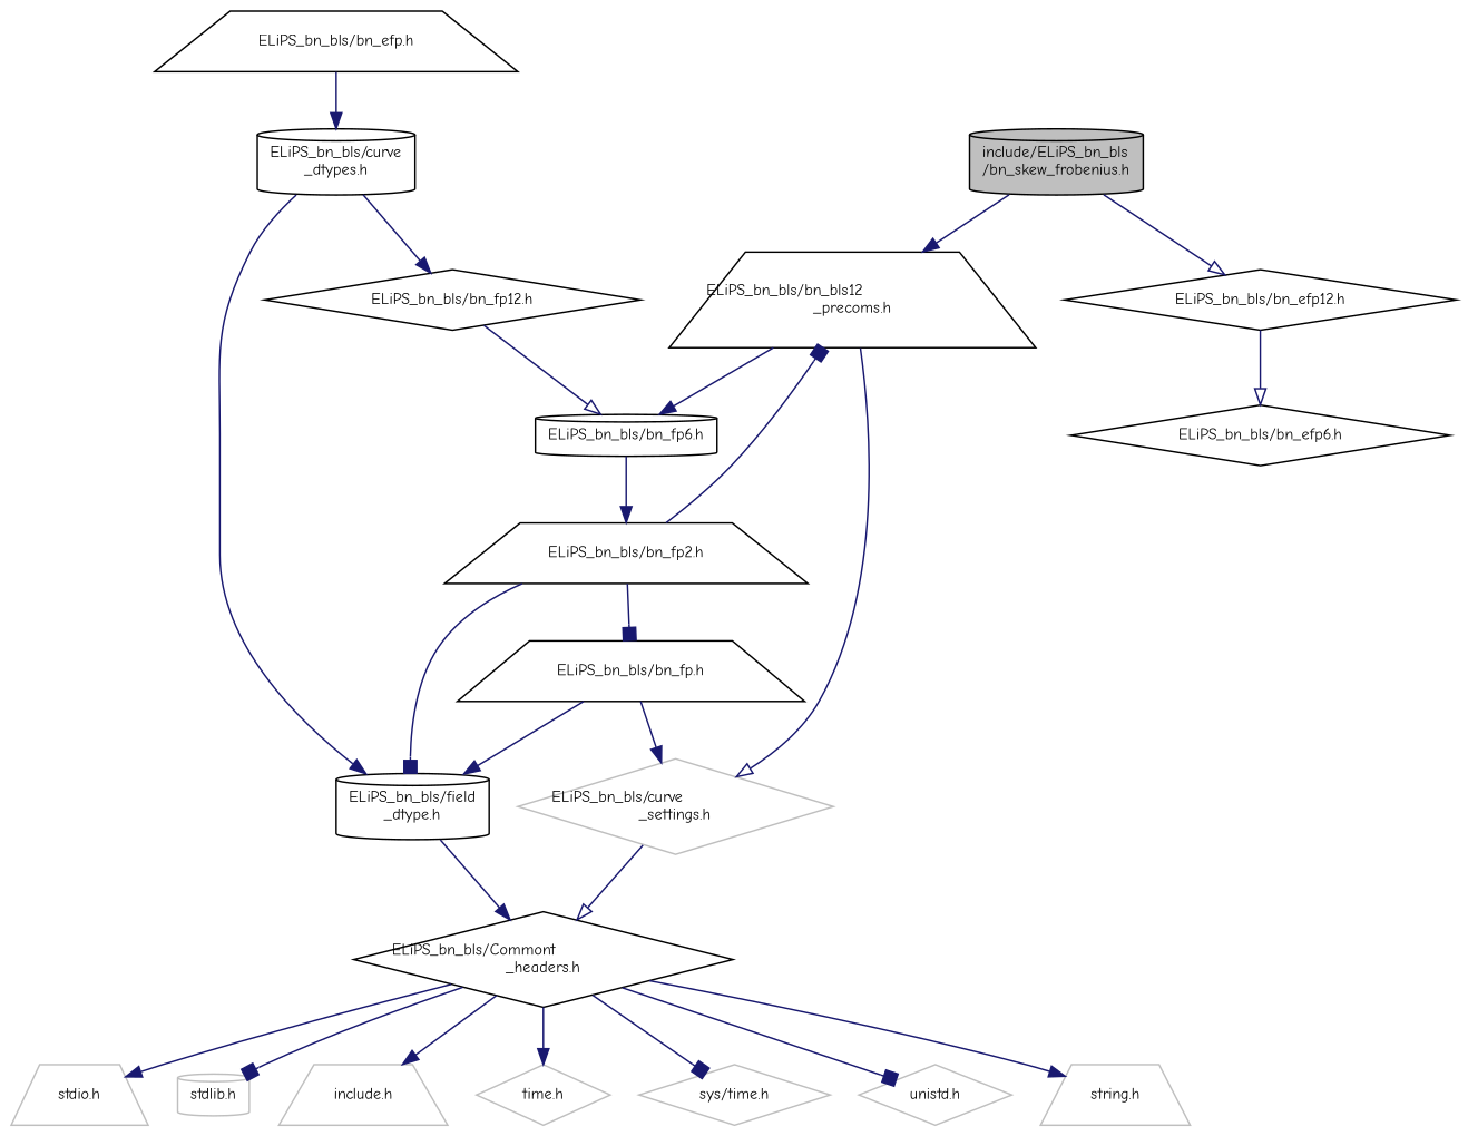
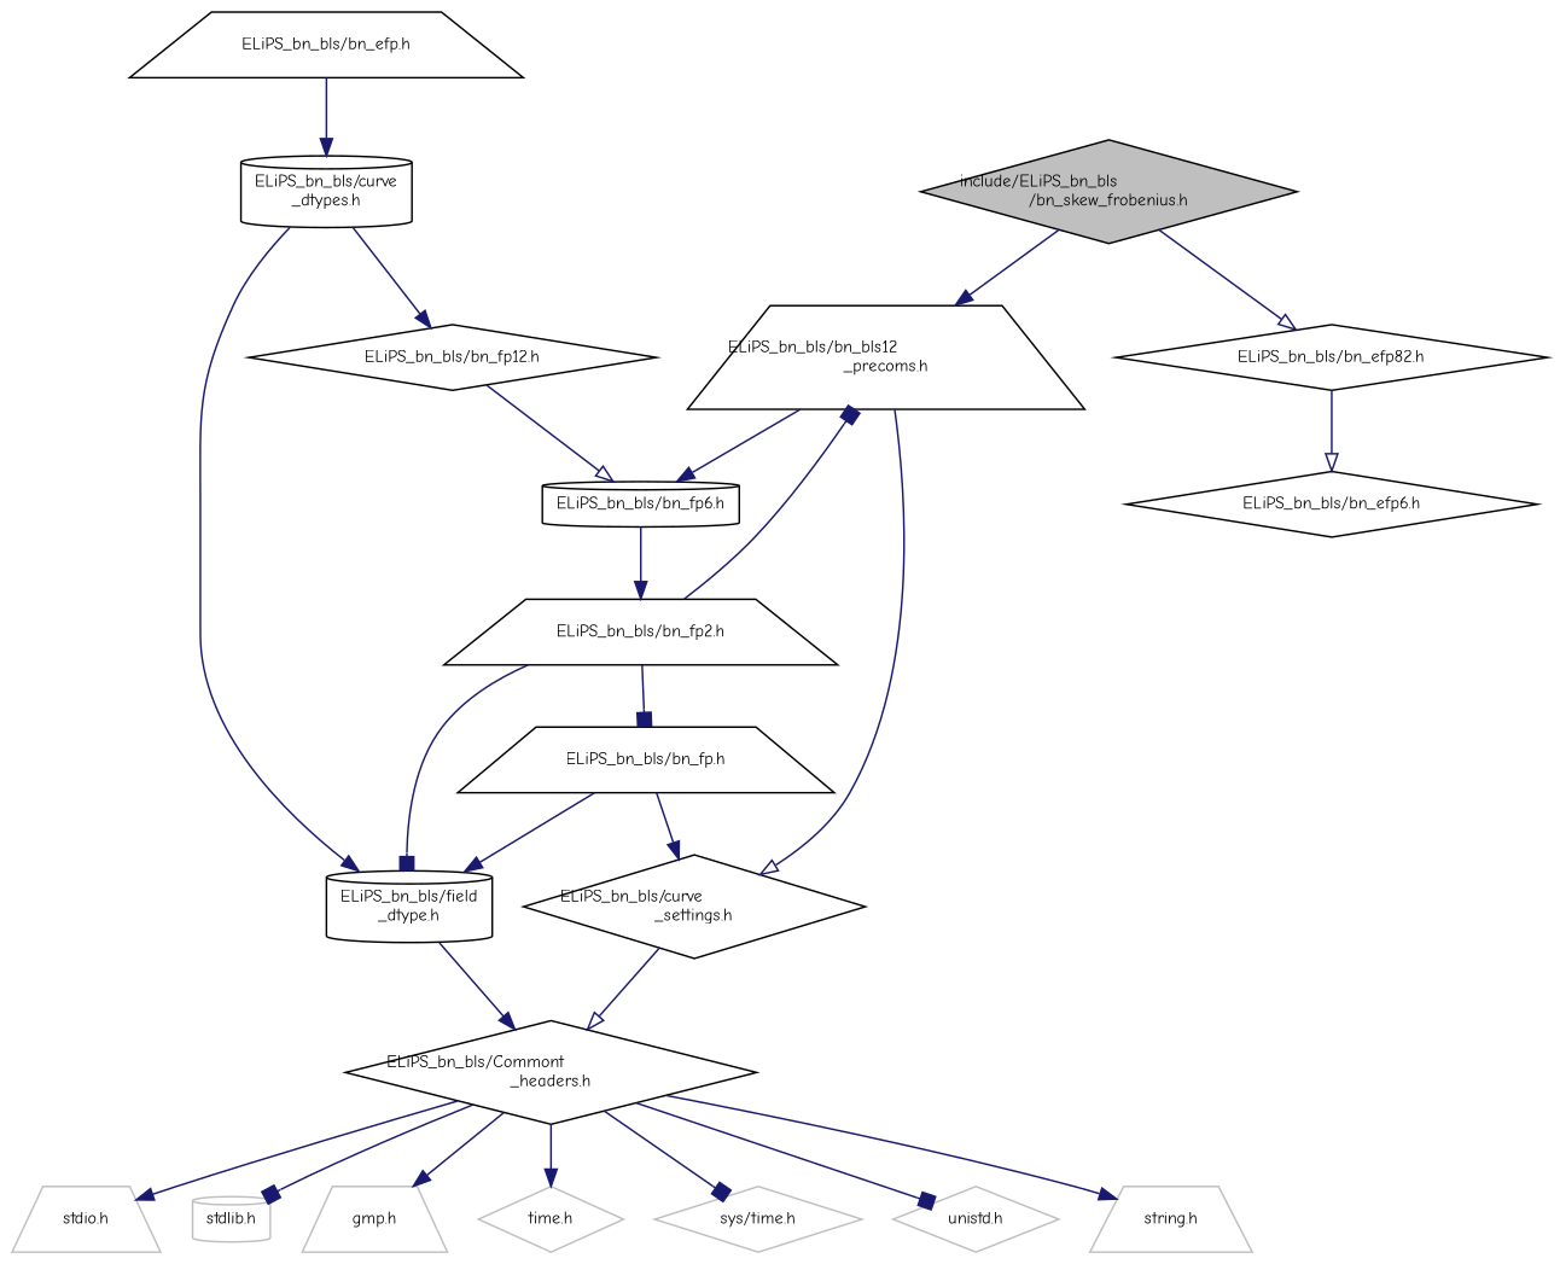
  digraph {
    fontname="Comic Neue"
    node [color=black fillcolor=white fontname="Comic Neue" fontsize=10 shape=diamond style=filled]
    edge [arrowhead=normal color=midnightblue fontname="Comic Neue" fontsize=10 labelfontname=Helvetica labelfontsize=10 style=solid]
-   n1 [fillcolor=grey75 fontcolor=black height=0.2 label="include/ELiPS_bn_bls\l/bn_skew_frobenius.h" shape=cylinder width=0.4]
+   n1 [fillcolor=grey75 fontcolor=black height=0.2 label="include/ELiPS_bn_bls\l/bn_skew_frobenius.h" width=0.4]
    n2 [height=0.2 label="ELiPS_bn_bls/bn_bls12\l_precoms.h" shape=trapezium width=0.4]
-   n3 [height=0.2 label="ELiPS_bn_bls/bn_efp12.h" width=0.4]
+   n3 [height=0.2 label="ELiPS_bn_bls/bn_efp82.h" width=0.4]
    n4 [height=0.2 label="ELiPS_bn_bls/bn_fp6.h" shape=cylinder width=0.4]
-   n5 [color=grey75 height=0.2 label="ELiPS_bn_bls/curve\l_settings.h" width=0.4]
+   n5 [height=0.2 label="ELiPS_bn_bls/curve\l_settings.h" width=0.4]
    n6 [height=0.2 label="ELiPS_bn_bls/bn_efp6.h" width=0.4]
    n7 [height=0.2 label="ELiPS_bn_bls/bn_fp2.h" shape=trapezium width=0.4]
    n8 [height=0.2 label="ELiPS_bn_bls/Commont\l_headers.h" width=0.4]
    n9 [height=0.2 label="ELiPS_bn_bls/bn_fp.h" shape=trapezium width=0.4]
    n10 [height=0.2 label="ELiPS_bn_bls/field\l_dtype.h" shape=cylinder width=0.4]
    n11 [color=grey75 height=0.2 label="stdio.h" shape=trapezium width=0.4]
    n12 [color=grey75 height=0.2 label="stdlib.h" shape=cylinder width=0.4]
-   n13 [color=grey75 height=0.2 label="include.h" shape=trapezium width=0.4]
+   n13 [color=grey75 height=0.2 label="gmp.h" shape=trapezium width=0.4]
    n14 [color=grey75 height=0.2 label="time.h" width=0.4]
    n15 [color=grey75 height=0.2 label="sys/time.h" width=0.4]
    n16 [color=grey75 height=0.2 label="unistd.h" width=0.4]
    n17 [color=grey75 height=0.2 label="string.h" shape=trapezium width=0.4]
    n18 [height=0.2 label="ELiPS_bn_bls/bn_efp.h" shape=trapezium width=0.4]
    n19 [height=0.2 label="ELiPS_bn_bls/curve\l_dtypes.h" shape=cylinder width=0.4]
    n20 [height=0.2 label="ELiPS_bn_bls/bn_fp12.h" width=0.4]
    n1 -> n2
    n1 -> n3 [arrowhead=onormal]
    n2 -> n4
    n2 -> n5 [arrowhead=onormal]
    n3 -> n6 [arrowhead=onormal]
    n4 -> n7
    n5 -> n8 [arrowhead=onormal]
    n7 -> n2 [arrowhead=box]
    n7 -> n9 [arrowhead=box]
    n7 -> n10 [arrowhead=box]
    n8 -> n11
    n8 -> n12 [arrowhead=box]
    n8 -> n13
    n8 -> n14
    n8 -> n15 [arrowhead=box]
    n8 -> n16 [arrowhead=box]
    n8 -> n17
    n9 -> n5
    n9 -> n10
    n10 -> n8
    n18 -> n19
    n19 -> n10
    n19 -> n20
    n20 -> n4 [arrowhead=onormal]
  }
